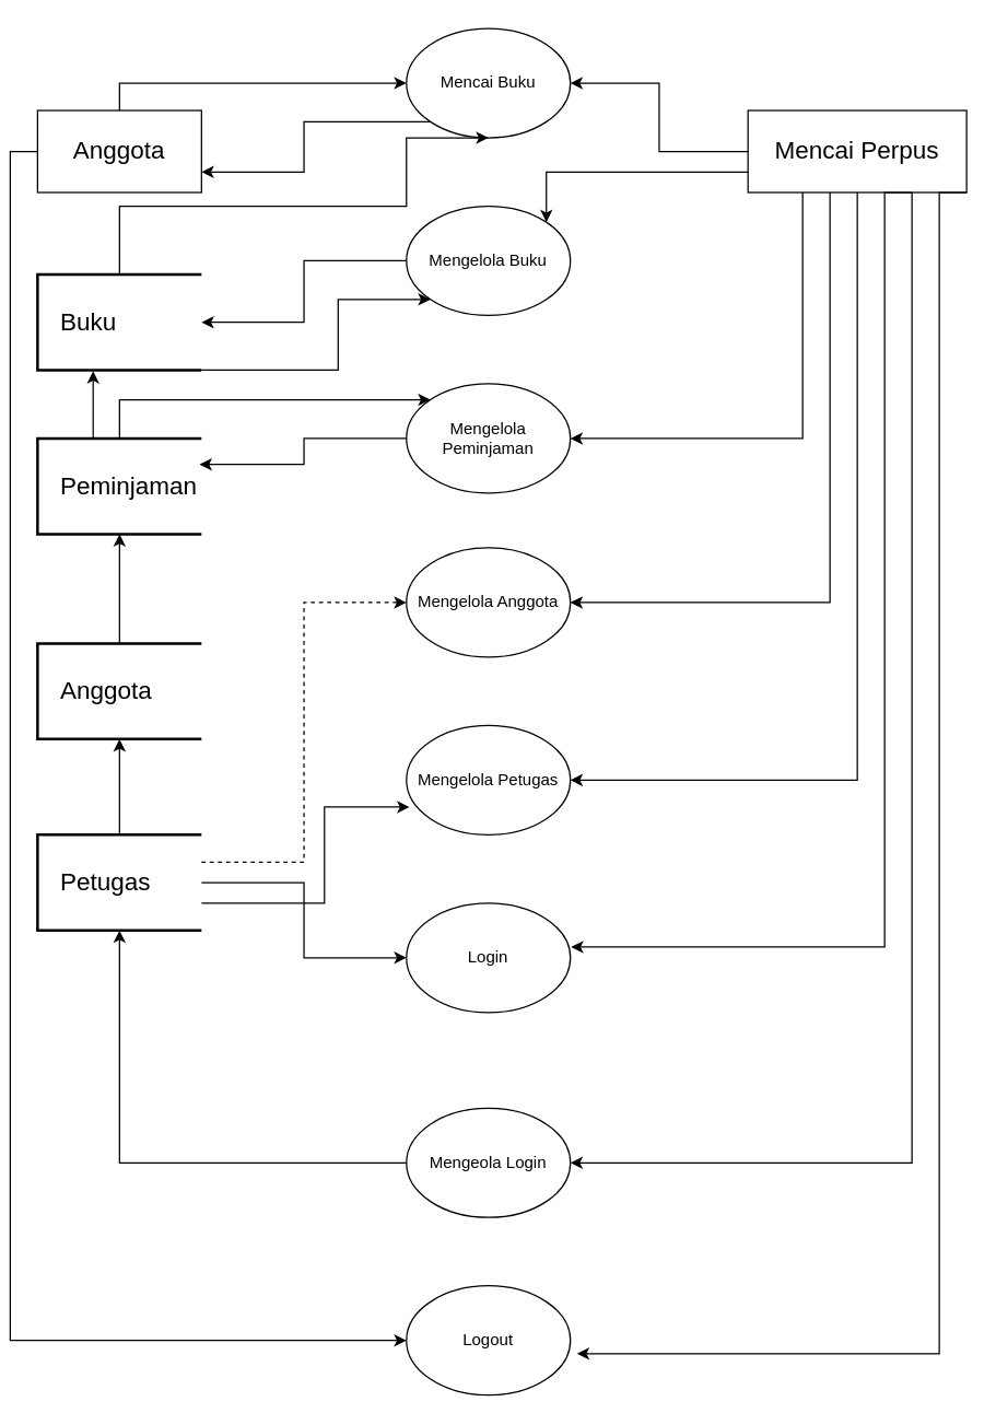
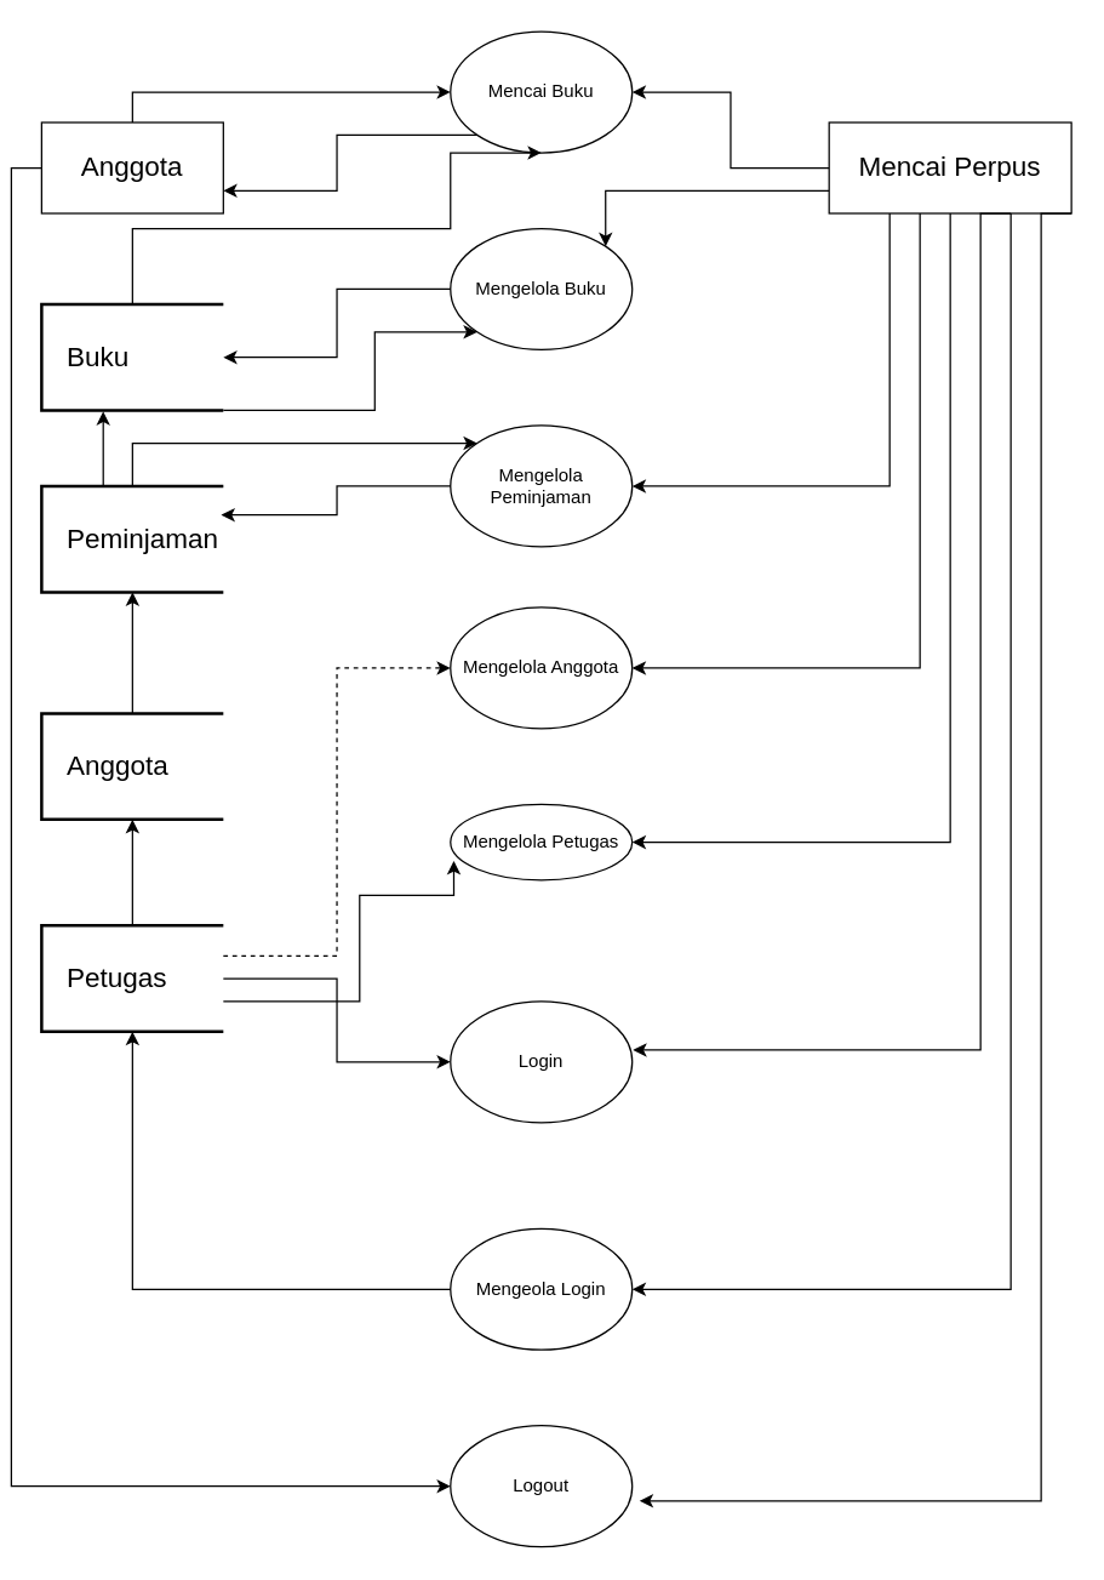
  <mxCell id="0" />
  <mxCell id="1" parent="0" />
  <mxCell id="2" style="edgeStyle=orthogonalEdgeStyle;rounded=0;orthogonalLoop=1;jettySize=auto;html=1;exitX=0;exitY=1;exitDx=0;exitDy=0;entryX=1;entryY=0.75;entryDx=0;entryDy=0;" edge="1" parent="1" source="3" target="22"><mxGeometry relative="1" as="geometry" /></mxCell>
  <mxCell id="3" value="Mencai Buku" style="ellipse;whiteSpace=wrap;html=1;" vertex="1" parent="1"><mxGeometry x="290" y="20" width="120" height="80" as="geometry" /></mxCell>
  <mxCell id="4" value="Mengelola Buku" style="ellipse;whiteSpace=wrap;html=1;" vertex="1" parent="1"><mxGeometry x="290" y="150" width="120" height="80" as="geometry" /></mxCell>
  <mxCell id="5" value="Mengelola Peminjaman" style="ellipse;whiteSpace=wrap;html=1;" vertex="1" parent="1"><mxGeometry x="290" y="280" width="120" height="80" as="geometry" /></mxCell>
  <mxCell id="6" value="Mengelola Anggota" style="ellipse;whiteSpace=wrap;html=1;" vertex="1" parent="1"><mxGeometry x="290" y="400" width="120" height="80" as="geometry" /></mxCell>
- <mxCell id="7" value="Mengelola Petugas" style="ellipse;whiteSpace=wrap;html=1;" vertex="1" parent="1"><mxGeometry x="290" y="530" width="120" height="80" as="geometry" /></mxCell>
+ <mxCell id="7" value="Mengelola Petugas" style="ellipse;whiteSpace=wrap;html=1;" vertex="1" parent="1"><mxGeometry x="290" y="530" width="120" height="50" as="geometry" /></mxCell>
  <mxCell id="8" value="Login" style="ellipse;whiteSpace=wrap;html=1;" vertex="1" parent="1"><mxGeometry x="290" y="660" width="120" height="80" as="geometry" /></mxCell>
  <mxCell id="9" value="Mengeola Login" style="ellipse;whiteSpace=wrap;html=1;" vertex="1" parent="1"><mxGeometry x="290" y="810" width="120" height="80" as="geometry" /></mxCell>
  <mxCell id="10" value="Logout" style="ellipse;whiteSpace=wrap;html=1;" vertex="1" parent="1"><mxGeometry x="290" y="940" width="120" height="80" as="geometry" /></mxCell>
  <mxCell id="11" style="edgeStyle=orthogonalEdgeStyle;rounded=0;orthogonalLoop=1;jettySize=auto;html=1;entryX=0;entryY=0.5;entryDx=0;entryDy=0;exitX=0.5;exitY=0;exitDx=0;exitDy=0;" edge="1" parent="1" source="22" target="3"><mxGeometry relative="1" as="geometry"><mxPoint x="140" y="75.091" as="sourcePoint" /></mxGeometry></mxCell>
  <mxCell id="12" style="edgeStyle=orthogonalEdgeStyle;rounded=0;orthogonalLoop=1;jettySize=auto;html=1;exitX=0.5;exitY=0;exitDx=0;exitDy=0;exitPerimeter=0;entryX=0.5;entryY=1;entryDx=0;entryDy=0;" edge="1" parent="1" source="14" target="3"><mxGeometry relative="1" as="geometry"><Array as="points"><mxPoint x="80" y="150" /><mxPoint x="290" y="150" /><mxPoint x="290" y="100" /></Array></mxGeometry></mxCell>
  <mxCell id="13" style="edgeStyle=orthogonalEdgeStyle;rounded=0;orthogonalLoop=1;jettySize=auto;html=1;exitX=1;exitY=1;exitDx=0;exitDy=0;exitPerimeter=0;entryX=0;entryY=1;entryDx=0;entryDy=0;" edge="1" parent="1" source="14" target="4"><mxGeometry relative="1" as="geometry"><Array as="points"><mxPoint x="240" y="270" /><mxPoint x="240" y="218" /></Array></mxGeometry></mxCell>
  <mxCell id="14" value="&lt;font style=&quot;font-size: 18px;&quot;&gt;&amp;nbsp; &amp;nbsp;Buku&lt;/font&gt;" style="strokeWidth=2;html=1;shape=mxgraph.flowchart.annotation_1;align=left;pointerEvents=1;" vertex="1" parent="1"><mxGeometry x="20" y="200" width="120" height="70" as="geometry" /></mxCell>
  <mxCell id="15" style="edgeStyle=orthogonalEdgeStyle;rounded=0;orthogonalLoop=1;jettySize=auto;html=1;exitX=0.5;exitY=0;exitDx=0;exitDy=0;exitPerimeter=0;entryX=0;entryY=0;entryDx=0;entryDy=0;" edge="1" parent="1" source="16" target="5"><mxGeometry relative="1" as="geometry" /></mxCell>
  <mxCell id="16" value="&lt;font style=&quot;font-size: 18px;&quot;&gt;&amp;nbsp; &amp;nbsp;Peminjaman&lt;/font&gt;" style="strokeWidth=2;html=1;shape=mxgraph.flowchart.annotation_1;align=left;pointerEvents=1;" vertex="1" parent="1"><mxGeometry x="20" y="320" width="120" height="70" as="geometry" /></mxCell>
  <mxCell id="17" value="&lt;font style=&quot;font-size: 18px;&quot;&gt;&amp;nbsp; &amp;nbsp;Anggota&lt;/font&gt;" style="strokeWidth=2;html=1;shape=mxgraph.flowchart.annotation_1;align=left;pointerEvents=1;" vertex="1" parent="1"><mxGeometry x="20" y="470" width="120" height="70" as="geometry" /></mxCell>
  <mxCell id="18" style="edgeStyle=orthogonalEdgeStyle;rounded=0;orthogonalLoop=1;jettySize=auto;html=1;exitX=1;exitY=0.5;exitDx=0;exitDy=0;exitPerimeter=0;entryX=0;entryY=0.5;entryDx=0;entryDy=0;" edge="1" parent="1" source="20" target="8"><mxGeometry relative="1" as="geometry" /></mxCell>
  <mxCell id="19" style="edgeStyle=orthogonalEdgeStyle;rounded=0;orthogonalLoop=1;jettySize=auto;html=1;entryX=0;entryY=0.5;entryDx=0;entryDy=0;dashed=1;" edge="1" parent="1" source="20" target="6"><mxGeometry relative="1" as="geometry"><Array as="points"><mxPoint x="215" y="630" /><mxPoint x="215" y="440" /></Array></mxGeometry></mxCell>
  <mxCell id="20" value="&lt;font style=&quot;font-size: 18px;&quot;&gt;&amp;nbsp; &amp;nbsp;Petugas&lt;/font&gt;" style="strokeWidth=2;html=1;shape=mxgraph.flowchart.annotation_1;align=left;pointerEvents=1;" vertex="1" parent="1"><mxGeometry x="20" y="610" width="120" height="70" as="geometry" /></mxCell>
  <mxCell id="21" style="edgeStyle=orthogonalEdgeStyle;rounded=0;orthogonalLoop=1;jettySize=auto;html=1;exitX=0;exitY=0.5;exitDx=0;exitDy=0;entryX=0;entryY=0.5;entryDx=0;entryDy=0;" edge="1" parent="1" source="22" target="10"><mxGeometry relative="1" as="geometry" /></mxCell>
  <mxCell id="22" value="&lt;font style=&quot;font-size: 18px;&quot;&gt;Anggota&lt;/font&gt;" style="rounded=0;whiteSpace=wrap;html=1;" vertex="1" parent="1"><mxGeometry x="20" y="80" width="120" height="60" as="geometry" /></mxCell>
  <mxCell id="23" style="edgeStyle=orthogonalEdgeStyle;rounded=0;orthogonalLoop=1;jettySize=auto;html=1;entryX=1;entryY=0.5;entryDx=0;entryDy=0;" edge="1" parent="1" source="29" target="3"><mxGeometry relative="1" as="geometry" /></mxCell>
  <mxCell id="24" style="edgeStyle=orthogonalEdgeStyle;rounded=0;orthogonalLoop=1;jettySize=auto;html=1;exitX=0;exitY=0.75;exitDx=0;exitDy=0;entryX=1;entryY=0;entryDx=0;entryDy=0;" edge="1" parent="1" source="29" target="4"><mxGeometry relative="1" as="geometry" /></mxCell>
  <mxCell id="25" style="edgeStyle=orthogonalEdgeStyle;rounded=0;orthogonalLoop=1;jettySize=auto;html=1;exitX=0.25;exitY=1;exitDx=0;exitDy=0;entryX=1;entryY=0.5;entryDx=0;entryDy=0;" edge="1" parent="1" source="29" target="5"><mxGeometry relative="1" as="geometry" /></mxCell>
  <mxCell id="26" style="edgeStyle=orthogonalEdgeStyle;rounded=0;orthogonalLoop=1;jettySize=auto;html=1;entryX=1;entryY=0.5;entryDx=0;entryDy=0;" edge="1" parent="1" source="29" target="6"><mxGeometry relative="1" as="geometry"><Array as="points"><mxPoint x="600" y="440" /></Array></mxGeometry></mxCell>
  <mxCell id="27" style="edgeStyle=orthogonalEdgeStyle;rounded=0;orthogonalLoop=1;jettySize=auto;html=1;exitX=0.5;exitY=1;exitDx=0;exitDy=0;entryX=1;entryY=0.5;entryDx=0;entryDy=0;" edge="1" parent="1" source="29" target="7"><mxGeometry relative="1" as="geometry" /></mxCell>
  <mxCell id="28" style="edgeStyle=orthogonalEdgeStyle;rounded=0;orthogonalLoop=1;jettySize=auto;html=1;exitX=0.75;exitY=1;exitDx=0;exitDy=0;entryX=1;entryY=0.5;entryDx=0;entryDy=0;" edge="1" parent="1" source="29" target="9"><mxGeometry relative="1" as="geometry" /></mxCell>
  <mxCell id="29" value="&lt;font style=&quot;font-size: 18px;&quot;&gt;Mencai Perpus&lt;/font&gt;" style="rounded=0;whiteSpace=wrap;html=1;" vertex="1" parent="1"><mxGeometry x="540" y="80" width="160" height="60" as="geometry" /></mxCell>
  <mxCell id="30" style="edgeStyle=orthogonalEdgeStyle;rounded=0;orthogonalLoop=1;jettySize=auto;html=1;entryX=1;entryY=0.5;entryDx=0;entryDy=0;entryPerimeter=0;" edge="1" parent="1" source="4" target="14"><mxGeometry relative="1" as="geometry" /></mxCell>
  <mxCell id="31" style="edgeStyle=orthogonalEdgeStyle;rounded=0;orthogonalLoop=1;jettySize=auto;html=1;exitX=0.75;exitY=1;exitDx=0;exitDy=0;entryX=1.004;entryY=0.401;entryDx=0;entryDy=0;entryPerimeter=0;" edge="1" parent="1" source="29" target="8"><mxGeometry relative="1" as="geometry"><Array as="points"><mxPoint x="640" y="140" /><mxPoint x="640" y="692" /></Array></mxGeometry></mxCell>
  <mxCell id="32" style="edgeStyle=orthogonalEdgeStyle;rounded=0;orthogonalLoop=1;jettySize=auto;html=1;exitX=0;exitY=0.5;exitDx=0;exitDy=0;entryX=0.5;entryY=1;entryDx=0;entryDy=0;entryPerimeter=0;" edge="1" parent="1" source="9" target="20"><mxGeometry relative="1" as="geometry" /></mxCell>
  <mxCell id="33" style="edgeStyle=orthogonalEdgeStyle;rounded=0;orthogonalLoop=1;jettySize=auto;html=1;exitX=0.5;exitY=0;exitDx=0;exitDy=0;exitPerimeter=0;entryX=0.5;entryY=1;entryDx=0;entryDy=0;entryPerimeter=0;" edge="1" parent="1" source="17" target="16"><mxGeometry relative="1" as="geometry" /></mxCell>
  <mxCell id="34" style="edgeStyle=orthogonalEdgeStyle;rounded=0;orthogonalLoop=1;jettySize=auto;html=1;exitX=0.5;exitY=0;exitDx=0;exitDy=0;exitPerimeter=0;entryX=0.5;entryY=1;entryDx=0;entryDy=0;entryPerimeter=0;" edge="1" parent="1" source="20" target="17"><mxGeometry relative="1" as="geometry" /></mxCell>
  <mxCell id="35" style="edgeStyle=orthogonalEdgeStyle;rounded=0;orthogonalLoop=1;jettySize=auto;html=1;exitX=1;exitY=1;exitDx=0;exitDy=0;entryX=1.04;entryY=0.621;entryDx=0;entryDy=0;entryPerimeter=0;" edge="1" parent="1" source="29" target="10"><mxGeometry relative="1" as="geometry"><Array as="points"><mxPoint x="680" y="140" /><mxPoint x="680" y="990" /></Array></mxGeometry></mxCell>
  <mxCell id="36" style="edgeStyle=orthogonalEdgeStyle;rounded=0;orthogonalLoop=1;jettySize=auto;html=1;exitX=0.5;exitY=0;exitDx=0;exitDy=0;exitPerimeter=0;entryX=0.339;entryY=1.01;entryDx=0;entryDy=0;entryPerimeter=0;" edge="1" parent="1" source="16" target="14"><mxGeometry relative="1" as="geometry"><Array as="points"><mxPoint x="61" y="320" /></Array></mxGeometry></mxCell>
  <mxCell id="37" style="edgeStyle=orthogonalEdgeStyle;rounded=0;orthogonalLoop=1;jettySize=auto;html=1;exitX=0;exitY=0.5;exitDx=0;exitDy=0;entryX=0.988;entryY=0.271;entryDx=0;entryDy=0;entryPerimeter=0;" edge="1" parent="1" source="5" target="16"><mxGeometry relative="1" as="geometry" /></mxCell>
  <mxCell id="38" style="edgeStyle=orthogonalEdgeStyle;rounded=0;orthogonalLoop=1;jettySize=auto;html=1;entryX=0.018;entryY=0.746;entryDx=0;entryDy=0;entryPerimeter=0;" edge="1" parent="1" source="20" target="7"><mxGeometry relative="1" as="geometry"><Array as="points"><mxPoint x="230" y="660" /><mxPoint x="230" y="590" /></Array></mxGeometry></mxCell>
